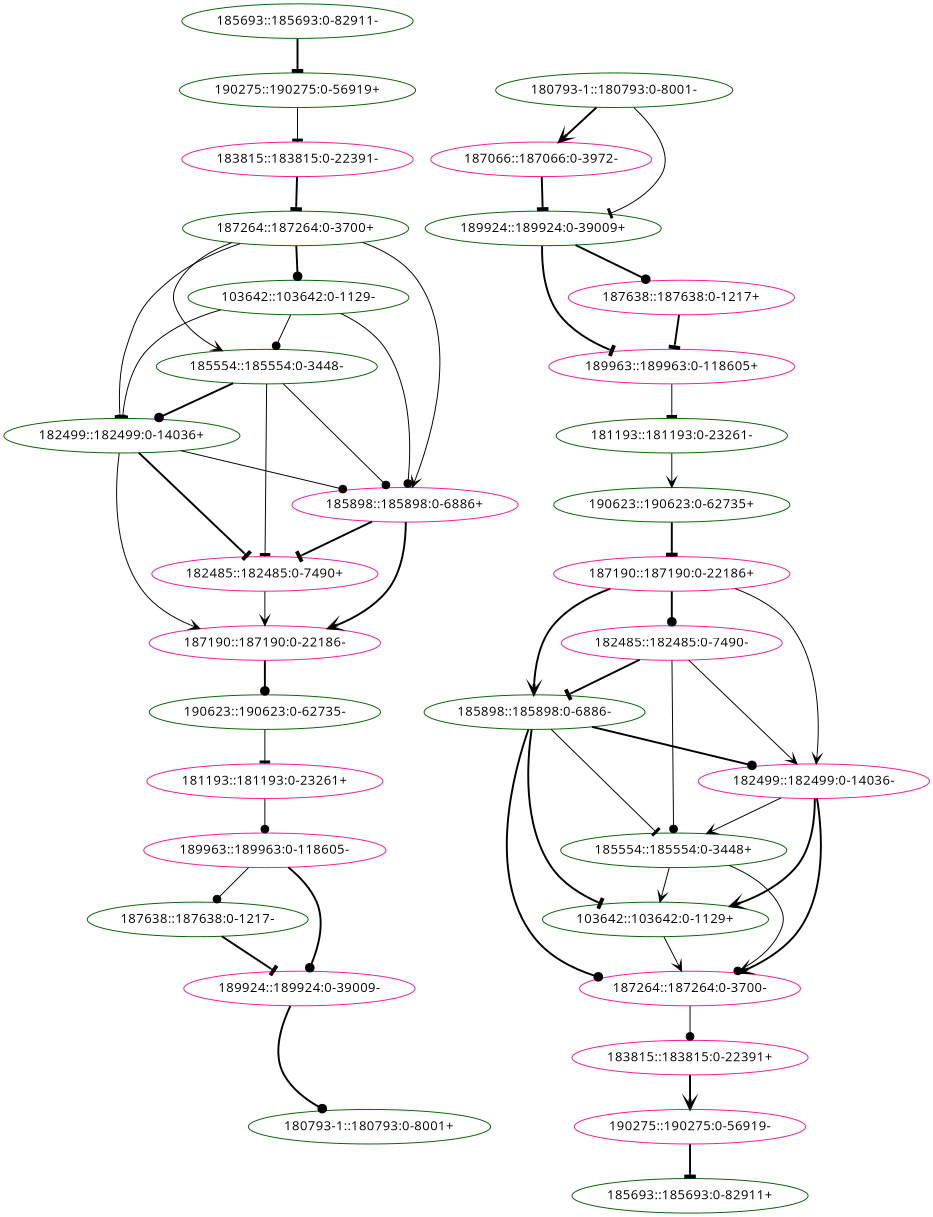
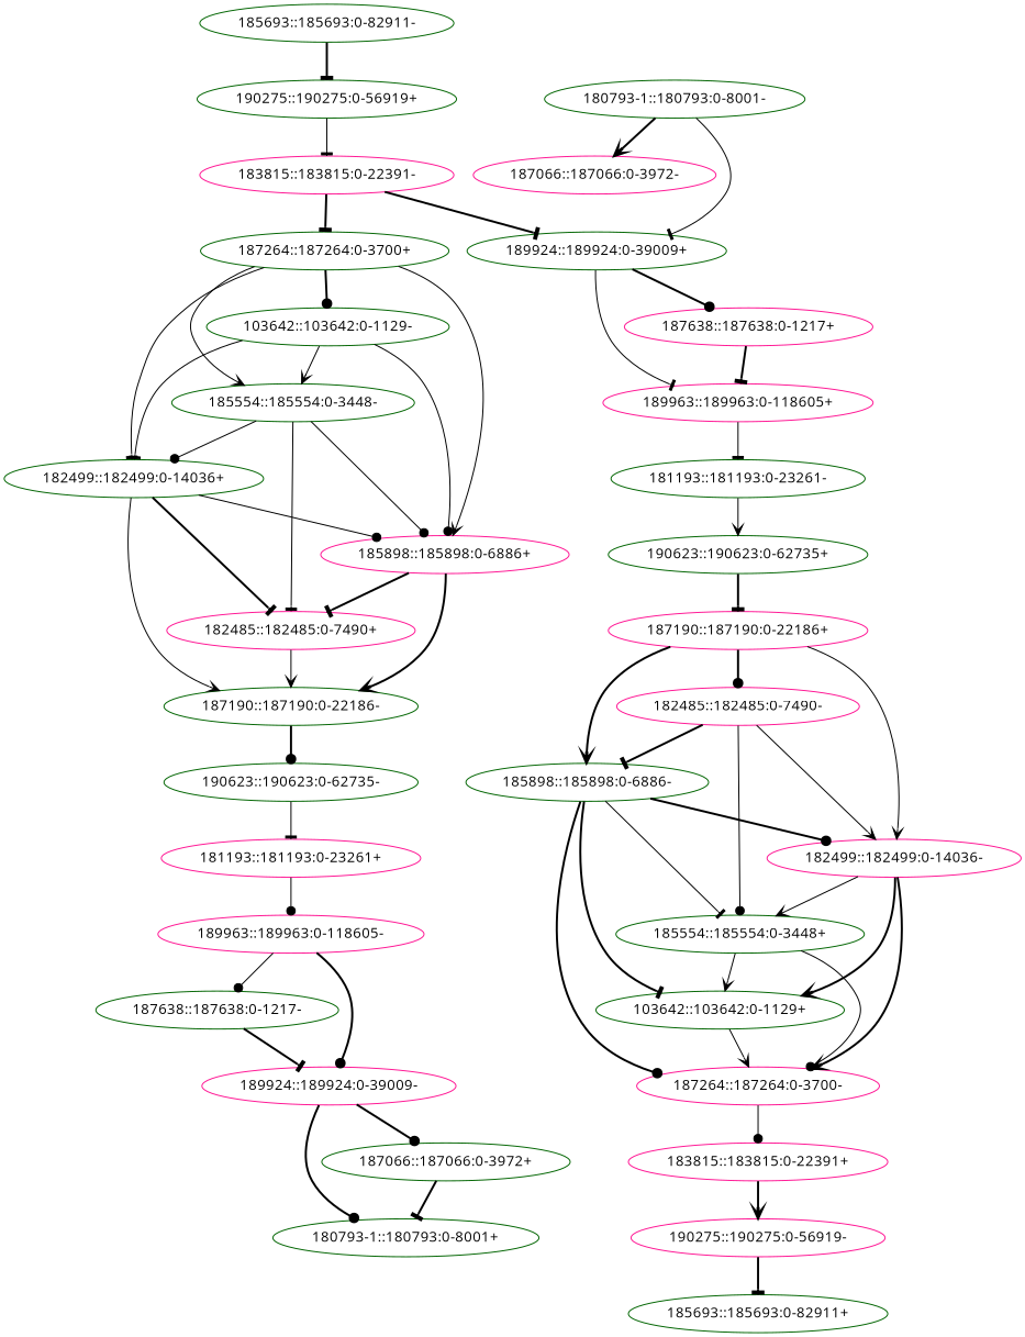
  digraph {
    fontname="Open Sans"
    node [color=darkgreen fontname="Open Sans" l=1217]
    edge [arrowhead=tee d=546 e=100 fontname="Open Sans" n=4 style=bold]
    "187638::187638:0-1217-"
    "189963::189963:0-118605-" [color=deeppink l=118605]
    "189924::189924:0-39009-" [color=deeppink l=39009]
+   "187066::187066:0-3972+" [l=3972]
    "180793-1::180793:0-8001+" [l=8001]
    "181193::181193:0-23261+" [color=deeppink l=23261]
    "187190::187190:0-22186+" [color=deeppink l=22186]
    "182499::182499:0-14036-" [color=deeppink l=14036]
    "185898::185898:0-6886-" [l=6886]
    "182485::182485:0-7490-" [color=deeppink l=7490]
    "187264::187264:0-3700-" [color=deeppink l=3700]
    "103642::103642:0-1129+" [l=1129]
    "185554::185554:0-3448+" [l=3448]
    "185898::185898:0-6886+" [color=deeppink l=6886]
-   "187190::187190:0-22186-" [color=deeppink l=22186]
+   "187190::187190:0-22186-" [l=22186]
    "182485::182485:0-7490+" [color=deeppink l=7490]
    "190623::190623:0-62735-" [l=62735]
    "182499::182499:0-14036+" [l=14036]
    "185693::185693:0-82911-" [l=82911]
    "190275::190275:0-56919+" [l=56919]
    "183815::183815:0-22391-" [color=deeppink l=22391]
    "190275::190275:0-56919-" [color=deeppink l=56919]
    "185693::185693:0-82911+" [l=82911]
    "183815::183815:0-22391+" [color=deeppink l=22391]
    "185554::185554:0-3448-" [l=3448]
    "187066::187066:0-3972-" [color=deeppink l=3972]
    "189924::189924:0-39009+" [l=39009]
    "187638::187638:0-1217+" [color=deeppink]
    "189963::189963:0-118605+" [color=deeppink l=118605]
    "181193::181193:0-23261-" [l=23261]
    "190623::190623:0-62735+" [l=62735]
    "103642::103642:0-1129-" [l=1129]
    "187264::187264:0-3700+" [l=3700]
    "180793-1::180793:0-8001-" [l=8001]
    "187638::187638:0-1217-" -> "189924::189924:0-39009-" [n=16]
    "189963::189963:0-118605-" -> "187638::187638:0-1217-" [arrowhead=dot d=1093 n=15 style=solid]
    "189963::189963:0-118605-" -> "189924::189924:0-39009-" [arrowhead=dot d=2844 n=15]
+   "189924::189924:0-39009-" -> "187066::187066:0-3972+" [arrowhead=dot d=15763]
    "189924::189924:0-39009-" -> "180793-1::180793:0-8001+" [arrowhead=dot d=19674 n=5]
+   "187066::187066:0-3972+" -> "180793-1::180793:0-8001+" [d=18 n=25]
    "181193::181193:0-23261+" -> "189963::189963:0-118605-" [arrowhead=dot d=-4877 n=32 style=solid]
    "187190::187190:0-22186+" -> "182499::182499:0-14036-" [arrowhead=vee d=13609 style=solid]
    "187190::187190:0-22186+" -> "185898::185898:0-6886-" [arrowhead=vee d=6637 n=13]
    "187190::187190:0-22186+" -> "182485::182485:0-7490-" [arrowhead=dot d=-1228 n=22]
    "182499::182499:0-14036-" -> "187264::187264:0-3700-" [arrowhead=vee d=5204 n=19]
    "182499::182499:0-14036-" -> "103642::103642:0-1129+" [arrowhead=vee d=4082 n=19]
    "182499::182499:0-14036-" -> "185554::185554:0-3448+" [arrowhead=vee d=-77 n=30 style=solid]
    "185898::185898:0-6886-" -> "182499::182499:0-14036-" [arrowhead=dot d=159 n=28]
    "185898::185898:0-6886-" -> "187264::187264:0-3700-" [arrowhead=dot d=19273 n=3]
    "185898::185898:0-6886-" -> "103642::103642:0-1129+" [d=18127 n=3]
    "185898::185898:0-6886-" -> "185554::185554:0-3448+" [d=13986 n=8 style=solid]
    "182485::182485:0-7490-" -> "182499::182499:0-14036-" [arrowhead=vee d=7421 n=19 style=solid]
    "182485::182485:0-7490-" -> "185898::185898:0-6886-" [d=457 n=34]
    "182485::182485:0-7490-" -> "185554::185554:0-3448+" [arrowhead=dot d=21260 style=solid]
    "187264::187264:0-3700-" -> "183815::183815:0-22391+" [arrowhead=dot d=22458 n=2 style=solid]
    "103642::103642:0-1129+" -> "187264::187264:0-3700-" [arrowhead=vee d=22 n=22 style=solid]
    "185554::185554:0-3448+" -> "187264::187264:0-3700-" [arrowhead=dot d=1882 n=23 style=solid]
    "185554::185554:0-3448+" -> "103642::103642:0-1129+" [arrowhead=vee d=757 n=22 style=solid]
    "185898::185898:0-6886+" -> "187190::187190:0-22186-" [arrowhead=vee d=6637 n=13]
    "185898::185898:0-6886+" -> "182485::182485:0-7490+" [d=457 n=34]
    "187190::187190:0-22186-" -> "190623::190623:0-62735-" [arrowhead=dot d=14386]
    "182485::182485:0-7490+" -> "187190::187190:0-22186-" [arrowhead=vee d=-1228 n=22 style=solid]
    "190623::190623:0-62735-" -> "181193::181193:0-23261+" [d=-16509 n=12 style=solid]
    "182499::182499:0-14036+" -> "185898::185898:0-6886+" [arrowhead=dot d=159 n=28 style=solid]
    "182499::182499:0-14036+" -> "187190::187190:0-22186-" [arrowhead=vee d=13609 style=solid]
    "182499::182499:0-14036+" -> "182485::182485:0-7490+" [d=7421 n=19]
    "185693::185693:0-82911-" -> "190275::190275:0-56919+" [d=-70 n=10]
    "190275::190275:0-56919+" -> "183815::183815:0-22391-" [d=1438 n=24 style=solid]
    "183815::183815:0-22391-" -> "187264::187264:0-3700+" [d=22458 n=2]
    "190275::190275:0-56919-" -> "185693::185693:0-82911+" [d=-70 n=10]
    "183815::183815:0-22391+" -> "190275::190275:0-56919-" [arrowhead=vee d=1438 n=24]
    "185554::185554:0-3448-" -> "185898::185898:0-6886+" [arrowhead=dot d=13986 n=8 style=solid]
    "185554::185554:0-3448-" -> "182485::182485:0-7490+" [d=21260 style=solid]
-   "185554::185554:0-3448-" -> "182499::182499:0-14036+" [arrowhead=dot d=-77 n=30]
-   "187066::187066:0-3972-" -> "189924::189924:0-39009+" [d=15763]
+   "185554::185554:0-3448-" -> "182499::182499:0-14036+" [arrowhead=dot d=-77 n=30 style=solid]
+   "183815::183815:0-22391-" -> "189924::189924:0-39009+" [d=15763]
    "189924::189924:0-39009+" -> "187638::187638:0-1217+" [arrowhead=dot n=16]
-   "189924::189924:0-39009+" -> "189963::189963:0-118605+" [d=2844 n=15]
+   "189924::189924:0-39009+" -> "189963::189963:0-118605+" [d=2844 n=15 style=solid]
    "187638::187638:0-1217+" -> "189963::189963:0-118605+" [d=1093 n=15]
    "189963::189963:0-118605+" -> "181193::181193:0-23261-" [d=-4877 n=32 style=solid]
    "181193::181193:0-23261-" -> "190623::190623:0-62735+" [arrowhead=vee d=-16509 n=12 style=solid]
    "190623::190623:0-62735+" -> "187190::187190:0-22186+" [d=14386]
    "103642::103642:0-1129-" -> "185898::185898:0-6886+" [arrowhead=dot d=18127 n=3 style=solid]
    "103642::103642:0-1129-" -> "182499::182499:0-14036+" [d=4082 n=19 style=solid]
-   "103642::103642:0-1129-" -> "185554::185554:0-3448-" [arrowhead=dot d=757 n=22 style=solid]
+   "103642::103642:0-1129-" -> "185554::185554:0-3448-" [arrowhead=vee d=757 n=22 style=solid]
    "187264::187264:0-3700+" -> "185898::185898:0-6886+" [arrowhead=vee d=19273 n=3 style=solid]
    "187264::187264:0-3700+" -> "182499::182499:0-14036+" [d=5204 n=19 style=solid]
    "187264::187264:0-3700+" -> "185554::185554:0-3448-" [arrowhead=vee d=1882 n=23 style=solid]
    "187264::187264:0-3700+" -> "103642::103642:0-1129-" [arrowhead=dot d=22 n=22]
    "180793-1::180793:0-8001-" -> "187066::187066:0-3972-" [arrowhead=vee d=18 n=25]
    "180793-1::180793:0-8001-" -> "189924::189924:0-39009+" [d=19674 n=5 style=solid]
  }
